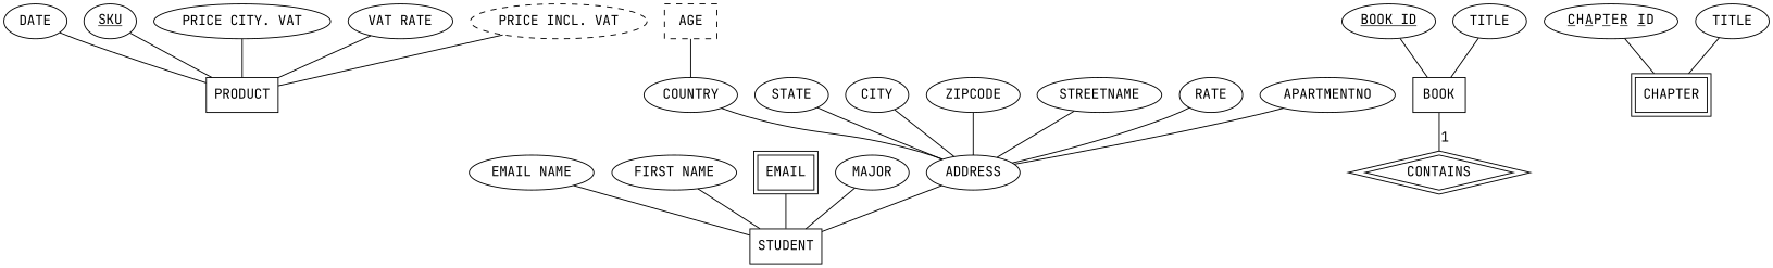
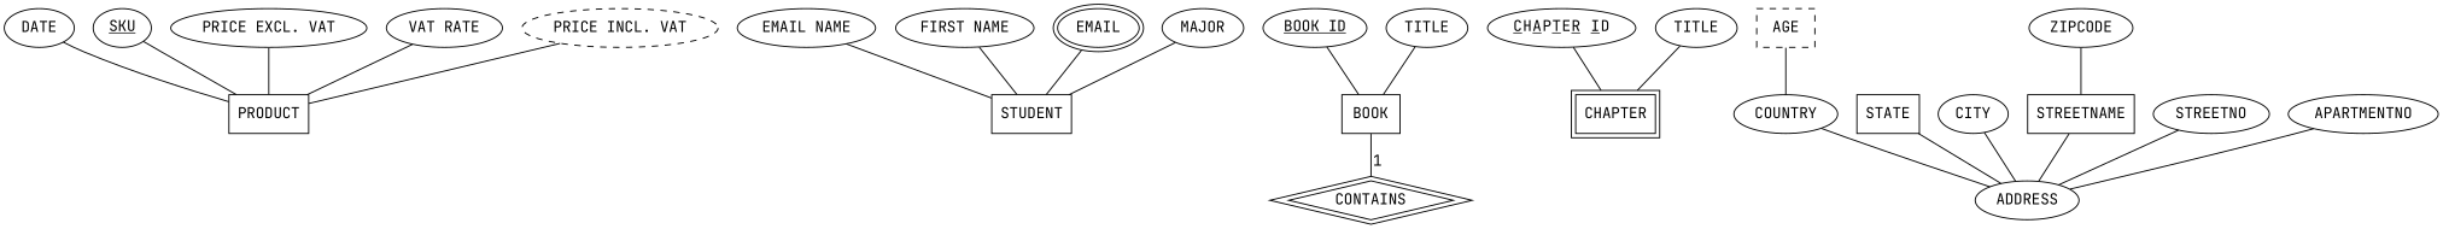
  graph {
    fontname="JetBrains Mono"
    node [fontname="JetBrains Mono" shape=oval]
    edge [fontname="JetBrains Mono"]
    n1 [label=PRODUCT shape=box]
    n2 [label=STUDENT shape=box]
    n3 [label=BOOK shape=box]
    n4 [label=CONTAINS peripheries=2 shape=diamond]
    n5 [label=CHAPTER peripheries=2 shape=box]
    n6 [label=DATE]
    n7 [label=<<U>SKU</U>>]
-   n8 [label="PRICE CITY. VAT"]
+   n8 [label="PRICE EXCL. VAT"]
    n9 [label="VAT RATE"]
    n10 [label="PRICE INCL. VAT" style=dashed]
    n11 [label="EMAIL NAME"]
    n12 [label="FIRST NAME"]
    n13 [label=AGE shape=box style=dashed]
    n14 [label=COUNTRY]
-   n15 [label=EMAIL peripheries=2 shape=box]
+   n15 [label=EMAIL peripheries=2]
    n16 [label=MAJOR]
    n17 [label=ADDRESS]
-   n18 [label=STATE]
+   n18 [label=STATE shape=box]
    n19 [label=CITY]
    n20 [label=ZIPCODE]
-   n21 [label=STREETNAME]
-   n22 [label=RATE]
+   n21 [label=STREETNAME shape=box]
+   n22 [label=STREETNO]
    n23 [label=APARTMENTNO]
    n24 [label=<<U>BOOK ID</U>>]
    n25 [label=TITLE]
    n26 [label=<<U>C</U>H<U>A</U>P<U>T</U>E<U>R</U> <U>I</U>D>]
    n27 [label=TITLE]
    n3 -- n4 [headlabel=1 labeldistance=1.5]
    n6 -- n1
    n7 -- n1
    n8 -- n1
    n9 -- n1
    n10 -- n1
    n11 -- n2
    n12 -- n2
    n13 -- n14
    n14 -- n17
    n15 -- n2
    n16 -- n2
-   n17 -- n2
    n18 -- n17
    n19 -- n17
-   n20 -- n17
+   n20 -- n21
    n21 -- n17
    n22 -- n17
    n23 -- n17
    n24 -- n3
    n25 -- n3
    n26 -- n5
    n27 -- n5
  }
